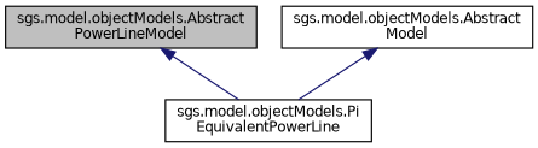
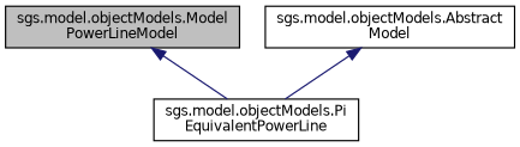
  digraph {
    node [color=black fillcolor=white fontname=Helvetica fontsize=10 shape=record style=filled]
    edge [color=midnightblue dir=back fontname=Helvetica fontsize=10 labelfontname=Helvetica labelfontsize=10 style=solid]
-   n1 [fillcolor=grey75 fontcolor=black height=0.2 label="sgs.model.objectModels.Abstract\lPowerLineModel" width=0.4]
+   n1 [fillcolor=grey75 fontcolor=black height=0.2 label="sgs.model.objectModels.Model\lPowerLineModel" width=0.4]
    n2 [height=0.2 label="sgs.model.objectModels.Pi\lEquivalentPowerLine" width=0.4]
    n3 [height=0.2 label="sgs.model.objectModels.Abstract\lModel" width=0.4]
    n1 -> n2
    n3 -> n2
  }
